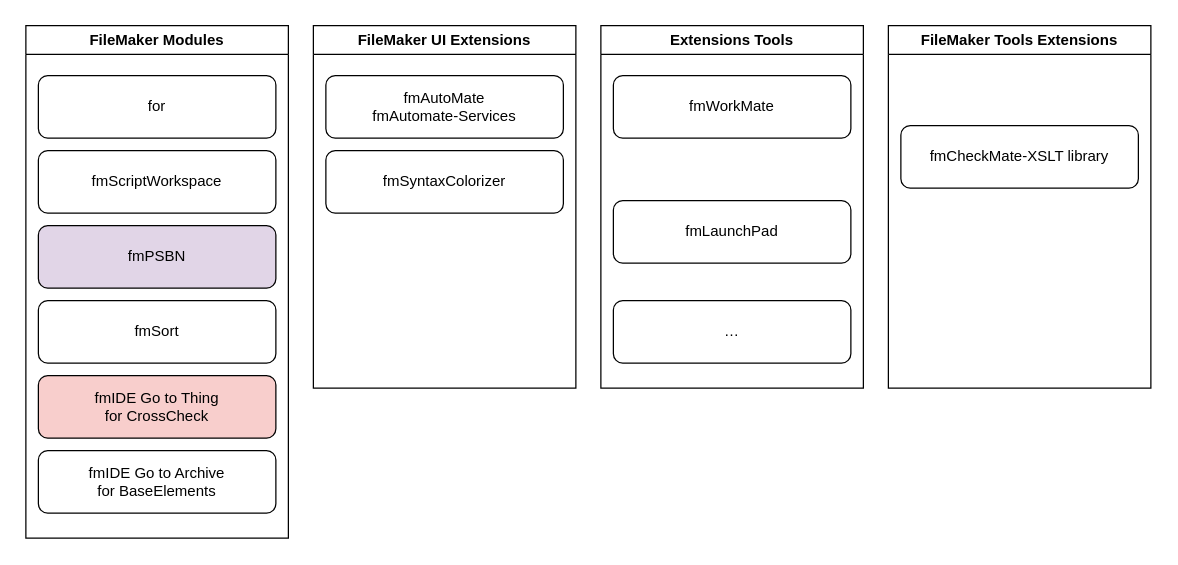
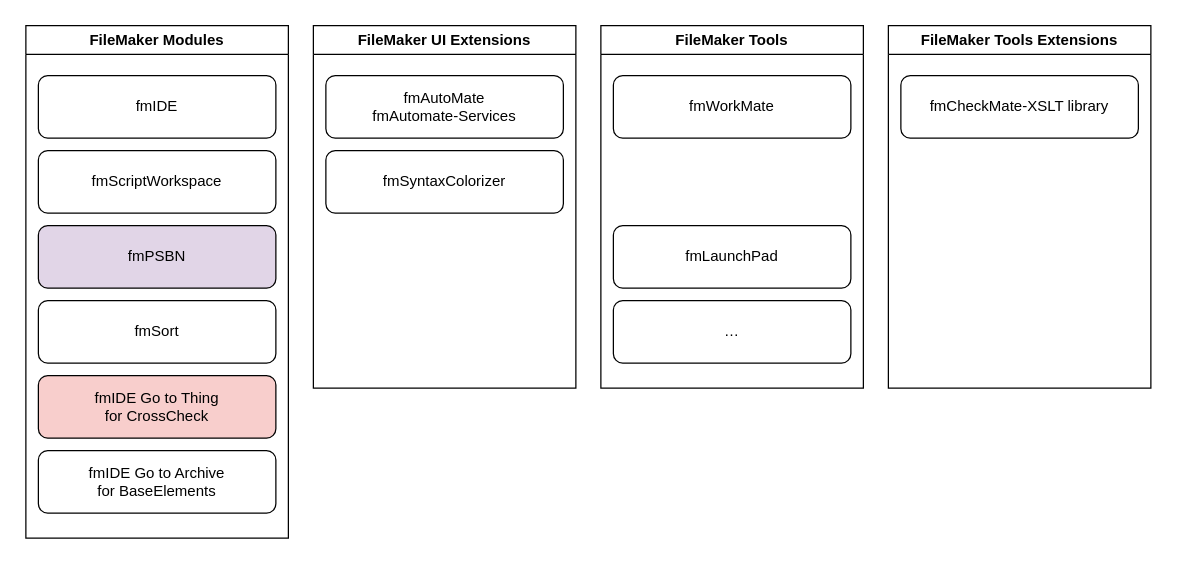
  <mxCell id="0" />
  <mxCell id="1" parent="0" />
  <mxCell id="2" value="FileMaker Modules" style="swimlane;whiteSpace=wrap;html=1;" vertex="1" parent="1"><mxGeometry x="20" y="20" width="210" height="410" as="geometry" /></mxCell>
- <mxCell id="3" value="for" style="rounded=1;whiteSpace=wrap;html=1;" vertex="1" parent="2"><mxGeometry x="10" y="40" width="190" height="50" as="geometry" /></mxCell>
+ <mxCell id="3" value="fmIDE" style="rounded=1;whiteSpace=wrap;html=1;" vertex="1" parent="2"><mxGeometry x="10" y="40" width="190" height="50" as="geometry" /></mxCell>
  <mxCell id="4" value="fmScriptWorkspace" style="rounded=1;whiteSpace=wrap;html=1;" vertex="1" parent="2"><mxGeometry x="10" y="100" width="190" height="50" as="geometry" /></mxCell>
  <mxCell id="5" value="fmPSBN" style="rounded=1;whiteSpace=wrap;html=1;fillColor=#e1d5e7;" vertex="1" parent="2"><mxGeometry x="10" y="160" width="190" height="50" as="geometry" /></mxCell>
  <mxCell id="6" value="fmSort" style="rounded=1;whiteSpace=wrap;html=1;" vertex="1" parent="2"><mxGeometry x="10" y="220" width="190" height="50" as="geometry" /></mxCell>
  <mxCell id="7" value="fmIDE Go to Thing&lt;br&gt;for CrossCheck" style="rounded=1;whiteSpace=wrap;html=1;fillColor=#f8cecc;" vertex="1" parent="2"><mxGeometry x="10" y="280" width="190" height="50" as="geometry" /></mxCell>
  <mxCell id="8" value="fmIDE Go to Archive&lt;br&gt;for BaseElements" style="rounded=1;whiteSpace=wrap;html=1;" vertex="1" parent="2"><mxGeometry x="10" y="340" width="190" height="50" as="geometry" /></mxCell>
  <mxCell id="9" value="FileMaker UI Extensions" style="swimlane;whiteSpace=wrap;html=1;" vertex="1" parent="1"><mxGeometry x="250" y="20" width="210" height="290" as="geometry" /></mxCell>
  <mxCell id="10" value="fmAutoMate&lt;br&gt;fmAutomate-Services" style="rounded=1;whiteSpace=wrap;html=1;" vertex="1" parent="9"><mxGeometry x="10" y="40" width="190" height="50" as="geometry" /></mxCell>
  <mxCell id="11" value="fmSyntaxColorizer" style="rounded=1;whiteSpace=wrap;html=1;" vertex="1" parent="9"><mxGeometry x="10" y="100" width="190" height="50" as="geometry" /></mxCell>
- <mxCell id="12" value="Extensions Tools" style="swimlane;whiteSpace=wrap;html=1;" vertex="1" parent="1"><mxGeometry x="480" y="20" width="210" height="290" as="geometry" /></mxCell>
- <mxCell id="13" value="fmLaunchPad" style="rounded=1;whiteSpace=wrap;html=1;" vertex="1" parent="12"><mxGeometry x="10" y="140" width="190" height="50" as="geometry" /></mxCell>
+ <mxCell id="12" value="FileMaker Tools" style="swimlane;whiteSpace=wrap;html=1;" vertex="1" parent="1"><mxGeometry x="480" y="20" width="210" height="290" as="geometry" /></mxCell>
+ <mxCell id="13" value="fmLaunchPad" style="rounded=1;whiteSpace=wrap;html=1;" vertex="1" parent="12"><mxGeometry x="10" y="160" width="190" height="50" as="geometry" /></mxCell>
  <mxCell id="14" value="…" style="rounded=1;whiteSpace=wrap;html=1;" vertex="1" parent="12"><mxGeometry x="10" y="220" width="190" height="50" as="geometry" /></mxCell>
  <mxCell id="15" value="fmWorkMate" style="rounded=1;whiteSpace=wrap;html=1;" vertex="1" parent="12"><mxGeometry x="10" y="40" width="190" height="50" as="geometry" /></mxCell>
  <mxCell id="16" value="FileMaker Tools Extensions" style="swimlane;whiteSpace=wrap;html=1;" vertex="1" parent="1"><mxGeometry x="710" y="20" width="210" height="290" as="geometry" /></mxCell>
- <mxCell id="17" value="fmCheckMate-XSLT library" style="rounded=1;whiteSpace=wrap;html=1;" vertex="1" parent="16"><mxGeometry x="10" y="80" width="190" height="50" as="geometry" /></mxCell>
+ <mxCell id="17" value="fmCheckMate-XSLT library" style="rounded=1;whiteSpace=wrap;html=1;" vertex="1" parent="16"><mxGeometry x="10" y="40" width="190" height="50" as="geometry" /></mxCell>
